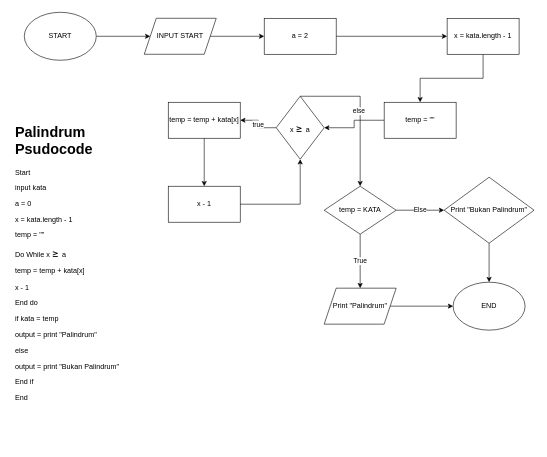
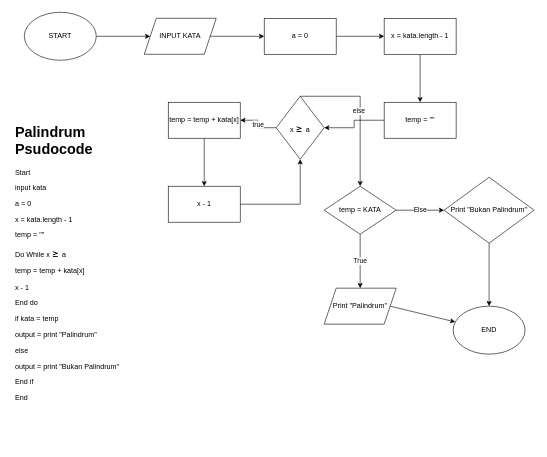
  <mxCell id="0" />
  <mxCell id="1" parent="0" />
  <mxCell id="2" value="&lt;h1&gt;Palindrum Psudocode&lt;/h1&gt;&lt;p&gt;Start&lt;/p&gt;&lt;p&gt;input kata&lt;/p&gt;&lt;p&gt;a = 0&lt;/p&gt;&lt;p&gt;x = kata.length - 1&lt;/p&gt;&lt;p&gt;temp = &quot;&quot;&lt;/p&gt;Do While x&amp;nbsp;&lt;span style=&quot;font-family: -apple-system, BlinkMacSystemFont, &amp;quot;Segoe UI&amp;quot;, Roboto, Oxygen-Sans, Ubuntu, Cantarell, &amp;quot;Helvetica Neue&amp;quot;, sans-serif; font-size: 18px;&quot;&gt;≥&amp;nbsp;&lt;/span&gt;&lt;span style=&quot;background-color: initial;&quot;&gt;a&lt;/span&gt;&lt;span style=&quot;font-family: -apple-system, BlinkMacSystemFont, &amp;quot;Segoe UI&amp;quot;, Roboto, Oxygen-Sans, Ubuntu, Cantarell, &amp;quot;Helvetica Neue&amp;quot;, sans-serif; font-size: 18px;&quot;&gt;&lt;br&gt;&lt;/span&gt;&lt;p&gt;temp = temp + kata[x]&lt;/p&gt;&lt;p&gt;x - 1&lt;/p&gt;&lt;p&gt;End do&lt;/p&gt;&lt;p&gt;if kata = temp&lt;/p&gt;&lt;p&gt;output = print &quot;Palindrum&quot;&lt;/p&gt;&lt;p&gt;else&lt;/p&gt;&lt;p&gt;output = print &quot;Bukan Palindrum&quot;&lt;/p&gt;&lt;p&gt;End if&lt;/p&gt;&lt;p&gt;End&lt;/p&gt;&lt;p&gt;&lt;br&gt;&lt;/p&gt;" style="text;html=1;strokeColor=none;fillColor=none;spacing=5;spacingTop=-20;whiteSpace=wrap;overflow=hidden;rounded=0;" parent="1" vertex="1"><mxGeometry x="20" y="200" width="190" height="540" as="geometry" /></mxCell>
  <mxCell id="3" value="" style="edgeStyle=orthogonalEdgeStyle;rounded=0;orthogonalLoop=1;jettySize=auto;html=1;" parent="1" source="4" target="6" edge="1"><mxGeometry relative="1" as="geometry" /></mxCell>
  <mxCell id="4" value="START" style="ellipse;whiteSpace=wrap;html=1;" parent="1" vertex="1"><mxGeometry x="40" y="20" width="120" height="80" as="geometry" /></mxCell>
  <mxCell id="5" value="" style="edgeStyle=orthogonalEdgeStyle;rounded=0;orthogonalLoop=1;jettySize=auto;html=1;" parent="1" source="6" target="8" edge="1"><mxGeometry relative="1" as="geometry" /></mxCell>
- <mxCell id="6" value="INPUT START" style="shape=parallelogram;perimeter=parallelogramPerimeter;whiteSpace=wrap;html=1;fixedSize=1;" parent="1" vertex="1"><mxGeometry x="240" y="30" width="120" height="60" as="geometry" /></mxCell>
+ <mxCell id="6" value="INPUT KATA" style="shape=parallelogram;perimeter=parallelogramPerimeter;whiteSpace=wrap;html=1;fixedSize=1;" parent="1" vertex="1"><mxGeometry x="240" y="30" width="120" height="60" as="geometry" /></mxCell>
  <mxCell id="7" value="" style="edgeStyle=orthogonalEdgeStyle;rounded=0;orthogonalLoop=1;jettySize=auto;html=1;" parent="1" source="8" target="10" edge="1"><mxGeometry relative="1" as="geometry" /></mxCell>
- <mxCell id="8" value="a = 2" style="whiteSpace=wrap;html=1;" parent="1" vertex="1"><mxGeometry x="440" y="30" width="120" height="60" as="geometry" /></mxCell>
+ <mxCell id="8" value="a = 0" style="whiteSpace=wrap;html=1;" parent="1" vertex="1"><mxGeometry x="440" y="30" width="120" height="60" as="geometry" /></mxCell>
  <mxCell id="9" value="" style="edgeStyle=orthogonalEdgeStyle;rounded=0;orthogonalLoop=1;jettySize=auto;html=1;" parent="1" source="10" target="12" edge="1"><mxGeometry relative="1" as="geometry" /></mxCell>
- <mxCell id="10" value="x = kata.length - 1" style="whiteSpace=wrap;html=1;" parent="1" vertex="1"><mxGeometry x="745" y="30" width="120" height="60" as="geometry" /></mxCell>
+ <mxCell id="10" value="x = kata.length - 1" style="whiteSpace=wrap;html=1;" parent="1" vertex="1"><mxGeometry x="640" y="30" width="120" height="60" as="geometry" /></mxCell>
  <mxCell id="11" value="" style="edgeStyle=orthogonalEdgeStyle;rounded=0;orthogonalLoop=1;jettySize=auto;html=1;" parent="1" source="12" target="14" edge="1"><mxGeometry relative="1" as="geometry" /></mxCell>
  <mxCell id="12" value="temp = &quot;&quot;" style="whiteSpace=wrap;html=1;" parent="1" vertex="1"><mxGeometry x="640" y="170" width="120" height="60" as="geometry" /></mxCell>
  <mxCell id="13" value="true" style="edgeStyle=orthogonalEdgeStyle;rounded=0;orthogonalLoop=1;jettySize=auto;html=1;" parent="1" source="14" target="16" edge="1"><mxGeometry relative="1" as="geometry" /></mxCell>
  <mxCell id="14" value="x&amp;nbsp;&lt;span style=&quot;font-family: -apple-system, BlinkMacSystemFont, &amp;quot;Segoe UI&amp;quot;, Roboto, Oxygen-Sans, Ubuntu, Cantarell, &amp;quot;Helvetica Neue&amp;quot;, sans-serif; font-size: 18px; text-align: left;&quot;&gt;≥&amp;nbsp;&lt;/span&gt;a" style="rhombus;whiteSpace=wrap;html=1;" parent="1" vertex="1"><mxGeometry x="460" y="160" width="80" height="105" as="geometry" /></mxCell>
  <mxCell id="15" value="" style="edgeStyle=orthogonalEdgeStyle;rounded=0;orthogonalLoop=1;jettySize=auto;html=1;" parent="1" source="16" target="17" edge="1"><mxGeometry relative="1" as="geometry" /></mxCell>
  <mxCell id="16" value="temp = temp + kata[x]" style="whiteSpace=wrap;html=1;" parent="1" vertex="1"><mxGeometry x="280" y="170" width="120" height="60" as="geometry" /></mxCell>
  <mxCell id="17" value="x - 1" style="whiteSpace=wrap;html=1;" parent="1" vertex="1"><mxGeometry x="280" y="310" width="120" height="60" as="geometry" /></mxCell>
  <mxCell id="18" value="" style="endArrow=classic;html=1;rounded=0;exitX=1;exitY=0.5;exitDx=0;exitDy=0;entryX=0.5;entryY=1;entryDx=0;entryDy=0;" parent="1" source="17" target="14" edge="1"><mxGeometry width="50" height="50" relative="1" as="geometry"><mxPoint x="390" y="330" as="sourcePoint" /><mxPoint x="440" y="280" as="targetPoint" /><Array as="points"><mxPoint x="500" y="340" /></Array></mxGeometry></mxCell>
  <mxCell id="19" value="&lt;span style=&quot;white-space: pre;&quot;&gt;&#09;&lt;/span&gt;else&amp;nbsp;&lt;span style=&quot;white-space: pre;&quot;&gt;&#09;&lt;/span&gt;" style="endArrow=classic;html=1;rounded=0;exitX=0.5;exitY=0;exitDx=0;exitDy=0;" parent="1" source="14" edge="1"><mxGeometry width="50" height="50" relative="1" as="geometry"><mxPoint x="390" y="330" as="sourcePoint" /><mxPoint x="600" y="310" as="targetPoint" /><Array as="points"><mxPoint x="600" y="160" /></Array></mxGeometry></mxCell>
  <mxCell id="20" value="True" style="edgeStyle=orthogonalEdgeStyle;rounded=0;orthogonalLoop=1;jettySize=auto;html=1;" parent="1" source="22" target="23" edge="1"><mxGeometry relative="1" as="geometry" /></mxCell>
  <mxCell id="21" value="Else" style="edgeStyle=orthogonalEdgeStyle;rounded=0;orthogonalLoop=1;jettySize=auto;html=1;" parent="1" source="22" target="24" edge="1"><mxGeometry relative="1" as="geometry" /></mxCell>
  <mxCell id="22" value="temp = KATA" style="rhombus;whiteSpace=wrap;html=1;" parent="1" vertex="1"><mxGeometry x="540" y="310" width="120" height="80" as="geometry" /></mxCell>
  <mxCell id="23" value="Print &quot;Palindrum&quot;" style="shape=parallelogram;perimeter=parallelogramPerimeter;whiteSpace=wrap;html=1;fixedSize=1;" parent="1" vertex="1"><mxGeometry x="540" y="480" width="120" height="60" as="geometry" /></mxCell>
  <mxCell id="24" value="Print &quot;Bukan Palindrum&quot;" style="rhombus;whiteSpace=wrap;html=1;" parent="1" vertex="1"><mxGeometry x="740" y="295" width="150" height="110" as="geometry" /></mxCell>
  <mxCell id="25" value="" style="endArrow=classic;html=1;rounded=0;exitX=1;exitY=0.5;exitDx=0;exitDy=0;" parent="1" source="23" target="26" edge="1"><mxGeometry width="50" height="50" relative="1" as="geometry"><mxPoint x="450" y="410" as="sourcePoint" /><mxPoint x="770" y="510" as="targetPoint" /><Array as="points" /></mxGeometry></mxCell>
- <mxCell id="26" value="END" style="ellipse;whiteSpace=wrap;html=1;" parent="1" vertex="1"><mxGeometry x="755" y="470" width="120" height="80" as="geometry" /></mxCell>
+ <mxCell id="26" value="END" style="ellipse;whiteSpace=wrap;html=1;" parent="1" vertex="1"><mxGeometry x="755" y="510" width="120" height="80" as="geometry" /></mxCell>
  <mxCell id="27" value="" style="endArrow=classic;html=1;rounded=0;exitX=0.5;exitY=1;exitDx=0;exitDy=0;entryX=0.5;entryY=0;entryDx=0;entryDy=0;" parent="1" source="24" target="26" edge="1"><mxGeometry width="50" height="50" relative="1" as="geometry"><mxPoint x="450" y="410" as="sourcePoint" /><mxPoint x="500" y="360" as="targetPoint" /></mxGeometry></mxCell>
